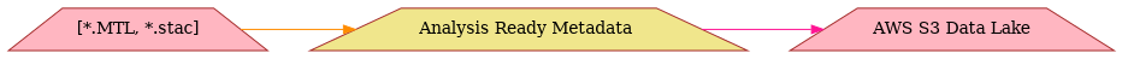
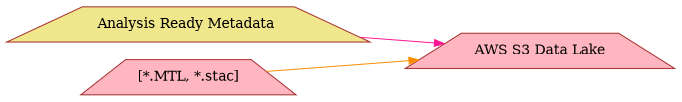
  digraph {
    rankdir=LR
    node [color=brown fillcolor=lightpink shape=trapezium style=filled]
    n1 [fillcolor=khaki label="Analysis Ready Metadata "]
    n2 [label="AWS S3 Data Lake"]
    n3 [label="[*.MTL, *.stac]"]
    n1 -> n2 [color=deeppink]
-   n3 -> n1 [color=darkorange]
+   n3 -> n2 [color=darkorange]
  }
